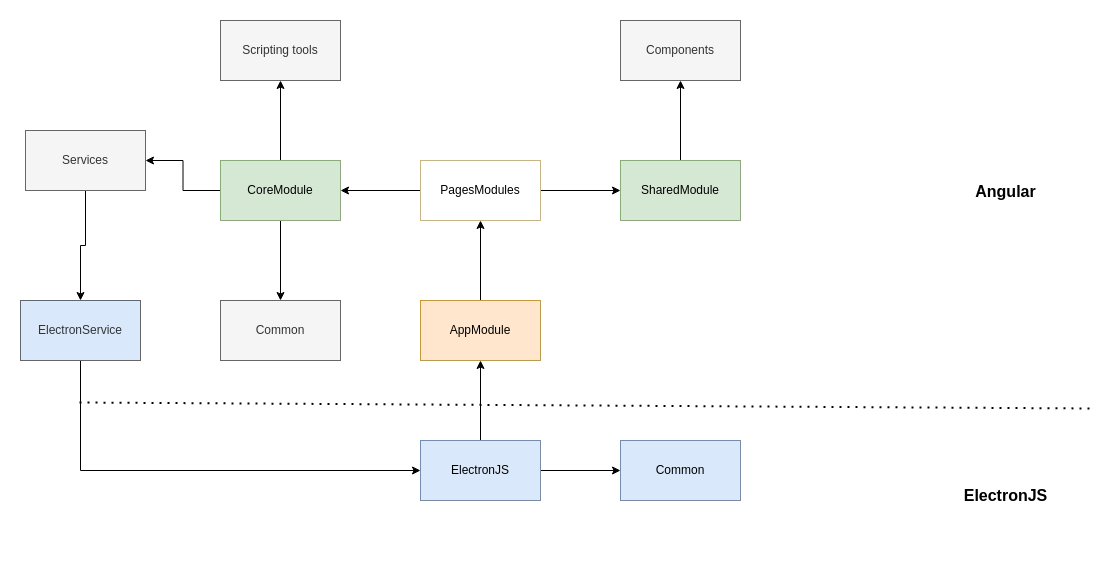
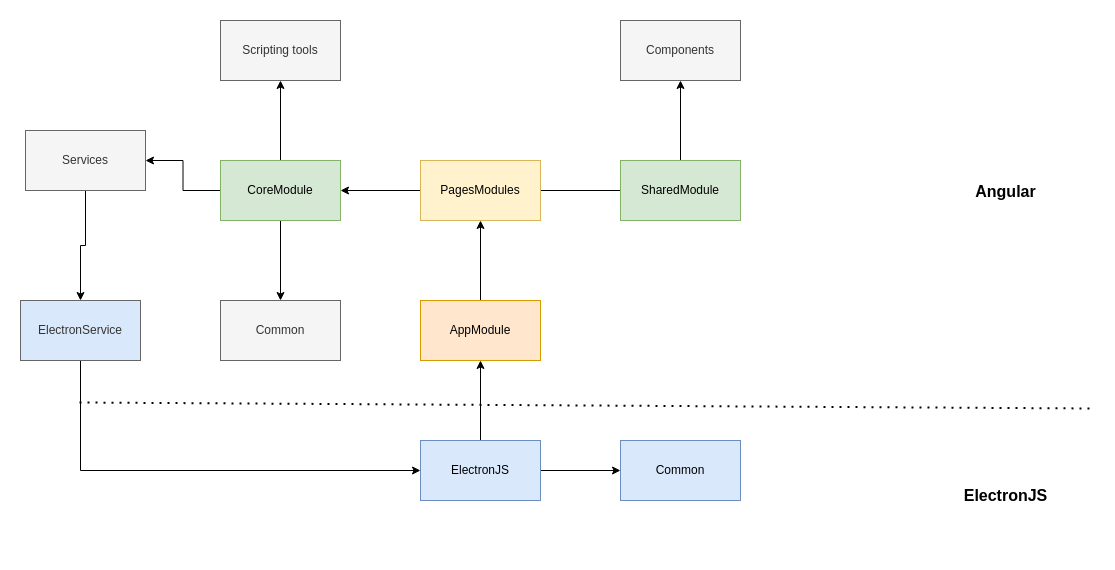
  <mxCell id="0" />
  <mxCell id="1" parent="0" />
  <mxCell id="2" value="" style="edgeStyle=orthogonalEdgeStyle;rounded=0;orthogonalLoop=1;jettySize=auto;html=1;" edge="1" parent="1" source="4" target="6"><mxGeometry relative="1" as="geometry" /></mxCell>
  <mxCell id="3" value="" style="edgeStyle=orthogonalEdgeStyle;rounded=0;orthogonalLoop=1;jettySize=auto;html=1;" edge="1" parent="1" source="4" target="16"><mxGeometry relative="1" as="geometry" /></mxCell>
  <mxCell id="4" value="ElectronJS" style="rounded=0;whiteSpace=wrap;html=1;fillColor=#dae8fc;strokeColor=#6c8ebf;" vertex="1" parent="1"><mxGeometry x="420" y="440" width="120" height="60" as="geometry" /></mxCell>
  <mxCell id="5" value="" style="edgeStyle=orthogonalEdgeStyle;rounded=0;orthogonalLoop=1;jettySize=auto;html=1;" edge="1" parent="1" source="6" target="9"><mxGeometry relative="1" as="geometry" /></mxCell>
  <mxCell id="6" value="AppModule" style="rounded=0;whiteSpace=wrap;html=1;fillColor=#ffe6cc;strokeColor=#d79b00;" vertex="1" parent="1"><mxGeometry x="420" y="300" width="120" height="60" as="geometry" /></mxCell>
- <mxCell id="7" value="" style="edgeStyle=orthogonalEdgeStyle;rounded=0;orthogonalLoop=1;jettySize=auto;html=1;" edge="1" parent="1" source="9" target="11"><mxGeometry relative="1" as="geometry" /></mxCell>
+ <mxCell id="7" value="" style="edgeStyle=orthogonalEdgeStyle;rounded=0;orthogonalLoop=1;jettySize=auto;html=1;endArrow=none;" edge="1" parent="1" source="9" target="11"><mxGeometry relative="1" as="geometry" /></mxCell>
  <mxCell id="8" value="" style="edgeStyle=orthogonalEdgeStyle;rounded=0;orthogonalLoop=1;jettySize=auto;html=1;" edge="1" parent="1" source="9" target="15"><mxGeometry relative="1" as="geometry" /></mxCell>
- <mxCell id="9" value="PagesModules" style="rounded=0;whiteSpace=wrap;html=1;fillColor=#ffffff;strokeColor=#d6b656;" vertex="1" parent="1"><mxGeometry x="420" y="160" width="120" height="60" as="geometry" /></mxCell>
+ <mxCell id="9" value="PagesModules" style="rounded=0;whiteSpace=wrap;html=1;fillColor=#fff2cc;strokeColor=#d6b656;" vertex="1" parent="1"><mxGeometry x="420" y="160" width="120" height="60" as="geometry" /></mxCell>
  <mxCell id="10" value="" style="edgeStyle=orthogonalEdgeStyle;rounded=0;orthogonalLoop=1;jettySize=auto;html=1;" edge="1" parent="1" source="11" target="17"><mxGeometry relative="1" as="geometry" /></mxCell>
  <mxCell id="11" value="SharedModule" style="rounded=0;whiteSpace=wrap;html=1;fillColor=#d5e8d4;strokeColor=#82b366;" vertex="1" parent="1"><mxGeometry x="620" y="160" width="120" height="60" as="geometry" /></mxCell>
  <mxCell id="12" value="" style="edgeStyle=orthogonalEdgeStyle;rounded=0;orthogonalLoop=1;jettySize=auto;html=1;" edge="1" parent="1" source="15" target="19"><mxGeometry relative="1" as="geometry" /></mxCell>
  <mxCell id="13" value="" style="edgeStyle=orthogonalEdgeStyle;rounded=0;orthogonalLoop=1;jettySize=auto;html=1;" edge="1" parent="1" source="15" target="20"><mxGeometry relative="1" as="geometry" /></mxCell>
  <mxCell id="14" value="" style="edgeStyle=orthogonalEdgeStyle;rounded=0;orthogonalLoop=1;jettySize=auto;html=1;" edge="1" parent="1" source="15" target="21"><mxGeometry relative="1" as="geometry" /></mxCell>
  <mxCell id="15" value="CoreModule" style="rounded=0;whiteSpace=wrap;html=1;fillColor=#d5e8d4;strokeColor=#82b366;" vertex="1" parent="1"><mxGeometry x="220" y="160" width="120" height="60" as="geometry" /></mxCell>
  <mxCell id="16" value="Common" style="rounded=0;whiteSpace=wrap;html=1;fillColor=#dae8fc;strokeColor=#6c8ebf;" vertex="1" parent="1"><mxGeometry x="620" y="440" width="120" height="60" as="geometry" /></mxCell>
  <mxCell id="17" value="Components" style="rounded=0;whiteSpace=wrap;html=1;fillColor=#f5f5f5;strokeColor=#666666;fontColor=#333333;" vertex="1" parent="1"><mxGeometry x="620" y="20" width="120" height="60" as="geometry" /></mxCell>
  <mxCell id="18" value="" style="edgeStyle=orthogonalEdgeStyle;rounded=0;orthogonalLoop=1;jettySize=auto;html=1;" edge="1" parent="1" source="19" target="23"><mxGeometry relative="1" as="geometry" /></mxCell>
  <mxCell id="19" value="Services" style="rounded=0;whiteSpace=wrap;html=1;fillColor=#f5f5f5;strokeColor=#666666;fontColor=#333333;" vertex="1" parent="1"><mxGeometry x="25" y="130" width="120" height="60" as="geometry" /></mxCell>
  <mxCell id="20" value="Scripting tools" style="rounded=0;whiteSpace=wrap;html=1;fillColor=#f5f5f5;strokeColor=#666666;fontColor=#333333;" vertex="1" parent="1"><mxGeometry x="220" y="20" width="120" height="60" as="geometry" /></mxCell>
  <mxCell id="21" value="Common" style="rounded=0;whiteSpace=wrap;html=1;fillColor=#f5f5f5;strokeColor=#666666;fontColor=#333333;" vertex="1" parent="1"><mxGeometry x="220" y="300" width="120" height="60" as="geometry" /></mxCell>
  <mxCell id="22" style="edgeStyle=orthogonalEdgeStyle;rounded=0;orthogonalLoop=1;jettySize=auto;html=1;exitX=0.5;exitY=1;exitDx=0;exitDy=0;entryX=0;entryY=0.5;entryDx=0;entryDy=0;" edge="1" parent="1" source="23" target="4"><mxGeometry relative="1" as="geometry" /></mxCell>
  <mxCell id="23" value="ElectronService" style="rounded=0;whiteSpace=wrap;html=1;fillColor=#dae8fc;strokeColor=#666666;fontColor=#333333;" vertex="1" parent="1"><mxGeometry x="20" y="300" width="120" height="60" as="geometry" /></mxCell>
  <mxCell id="24" value="" style="endArrow=none;dashed=1;html=1;dashPattern=1 3;strokeWidth=2;rounded=0;" edge="1" parent="1"><mxGeometry width="50" height="50" relative="1" as="geometry"><mxPoint x="79" y="402" as="sourcePoint" /><mxPoint x="1093" y="408" as="targetPoint" /></mxGeometry></mxCell>
  <mxCell id="25" value="ElectronJS" style="text;strokeColor=none;fillColor=none;align=center;verticalAlign=middle;rounded=0;direction=east;labelBorderColor=none;labelBackgroundColor=none;fontStyle=1;fontSize=16;" vertex="1" parent="1"><mxGeometry x="990" y="440" width="31" height="108" as="geometry" /></mxCell>
  <mxCell id="26" value="Angular" style="text;strokeColor=none;fillColor=none;align=center;verticalAlign=middle;rounded=0;direction=east;labelBorderColor=none;labelBackgroundColor=none;fontStyle=1;fontSize=16;" vertex="1" parent="1"><mxGeometry x="990" y="136" width="31" height="108" as="geometry" /></mxCell>
